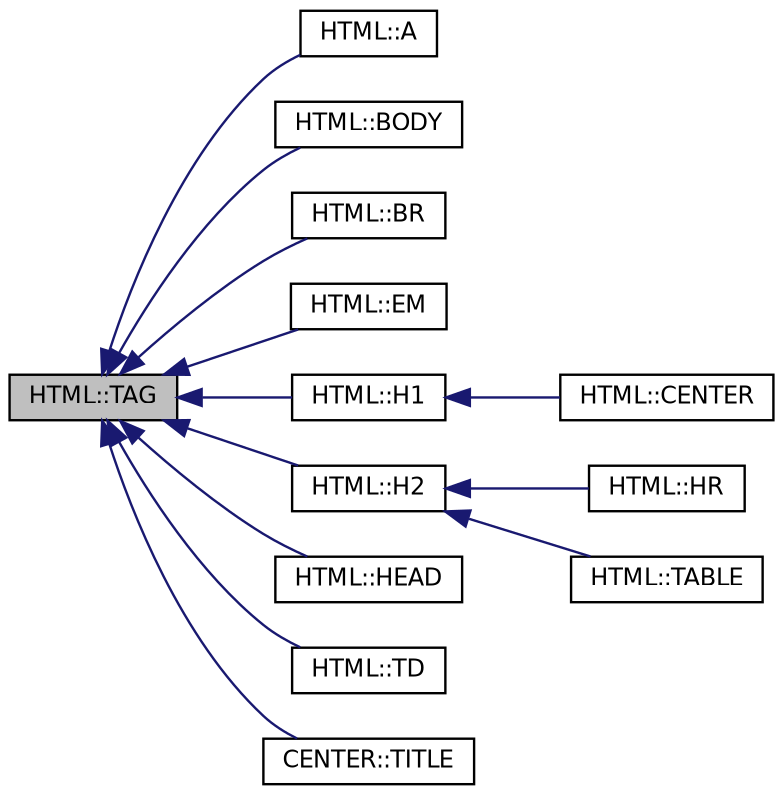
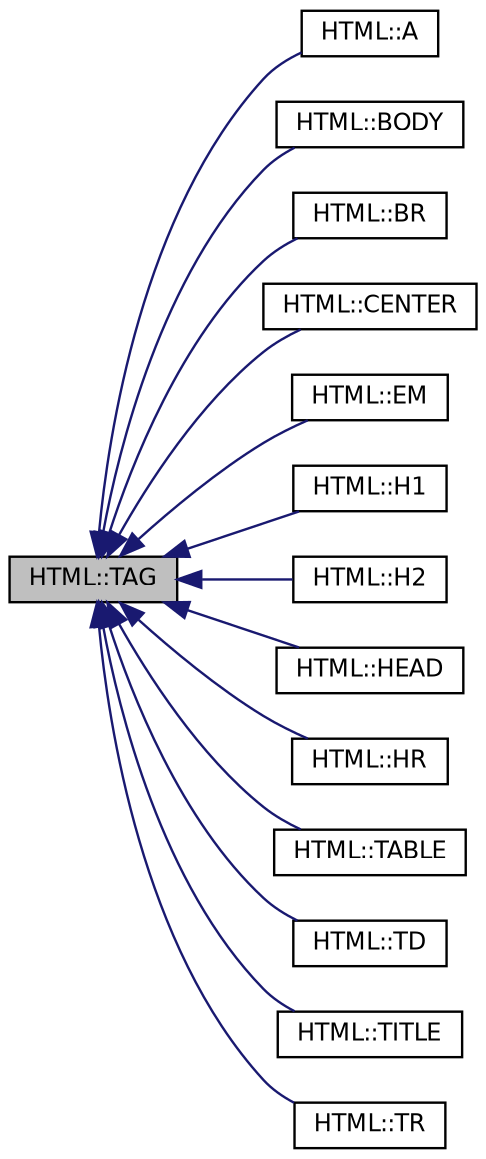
  digraph {
    rankdir=LR
    node [color=black fillcolor=white fontname=Helvetica fontsize=10 shape=record style=filled]
    edge [color=midnightblue dir=back fontname=Helvetica fontsize=10 labelfontname=Helvetica labelfontsize=10 style=solid]
    n1 [fillcolor=grey75 fontcolor=black height=0.2 label="HTML::TAG" width=0.4]
    n2 [height=0.2 label="HTML::A" width=0.4]
    n3 [height=0.2 label="HTML::BODY" width=0.4]
    n4 [height=0.2 label="HTML::BR" width=0.4]
    n5 [height=0.2 label="HTML::CENTER" width=0.4]
    n6 [height=0.2 label="HTML::EM" width=0.4]
    n7 [height=0.2 label="HTML::H1" width=0.4]
    n8 [height=0.2 label="HTML::H2" width=0.4]
    n9 [height=0.2 label="HTML::HEAD" width=0.4]
    n10 [height=0.2 label="HTML::HR" width=0.4]
    n11 [height=0.2 label="HTML::TABLE" width=0.4]
    n12 [height=0.2 label="HTML::TD" width=0.4]
-   n13 [height=0.2 label="CENTER::TITLE" width=0.4]
+   n13 [height=0.2 label="HTML::TITLE" width=0.4]
+   n14 [height=0.2 label="HTML::TR" width=0.4]
    n1 -> n2
    n1 -> n3
    n1 -> n4
-   n7 -> n5
+   n1 -> n5
    n1 -> n6
    n1 -> n7
    n1 -> n8
    n1 -> n9
-   n8 -> n10
-   n8 -> n11
+   n1 -> n10
+   n1 -> n11
    n1 -> n12
    n1 -> n13
+   n1 -> n14
  }
